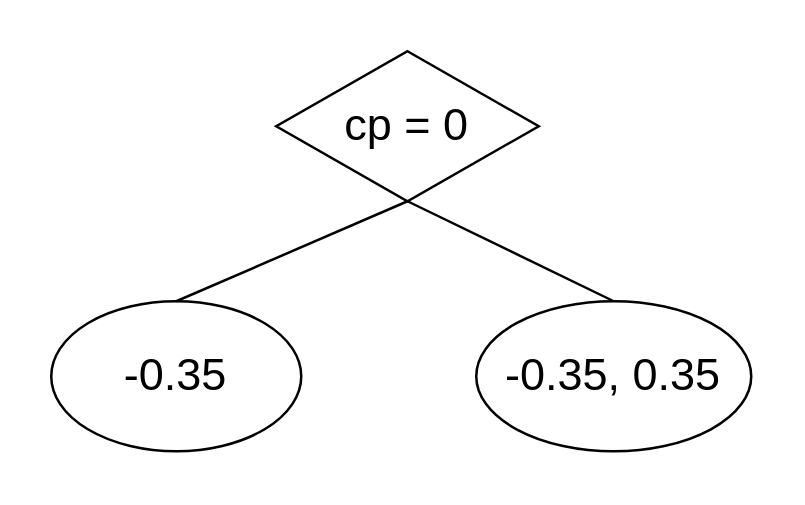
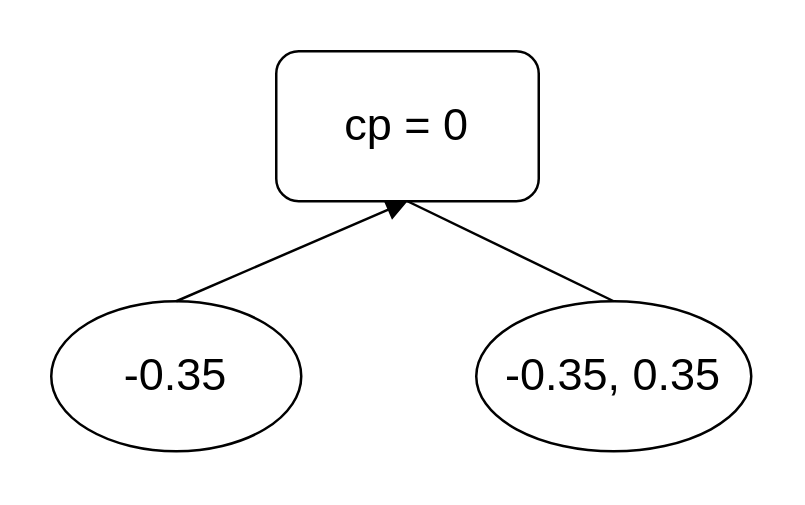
  <mxCell id="0" />
  <mxCell id="1" parent="0" />
- <mxCell id="2" value="&lt;font style=&quot;font-size: 18px&quot;&gt;cp = 0&lt;/font&gt;" style="rhombus;whiteSpace=wrap;html=1;" vertex="1" parent="1"><mxGeometry x="110" y="20" width="105" height="60" as="geometry" /></mxCell>
+ <mxCell id="2" value="&lt;font style=&quot;font-size: 18px&quot;&gt;cp = 0&lt;/font&gt;" style="rounded=1;whiteSpace=wrap;html=1;" vertex="1" parent="1"><mxGeometry x="110" y="20" width="105" height="60" as="geometry" /></mxCell>
  <mxCell id="3" value="&lt;font style=&quot;font-size: 18px&quot;&gt;-0.35&lt;/font&gt;" style="ellipse;whiteSpace=wrap;html=1;" vertex="1" parent="1"><mxGeometry x="20" y="120" width="100" height="60" as="geometry" /></mxCell>
  <mxCell id="4" value="&lt;font style=&quot;font-size: 18px&quot;&gt;-0.35, 0.35&lt;/font&gt;" style="ellipse;whiteSpace=wrap;html=1;" vertex="1" parent="1"><mxGeometry x="190" y="120" width="110" height="60" as="geometry" /></mxCell>
- <mxCell id="5" value="" style="endArrow=none;html=1;exitX=0.5;exitY=0;exitDx=0;exitDy=0;entryX=0.5;entryY=1;entryDx=0;entryDy=0;" edge="1" parent="1" source="3" target="2"><mxGeometry width="50" height="50" relative="1" as="geometry"><mxPoint x="350" y="150" as="sourcePoint" /><mxPoint x="400" y="100" as="targetPoint" /></mxGeometry></mxCell>
+ <mxCell id="5" value="" style="endArrow=block;html=1;exitX=0.5;exitY=0;exitDx=0;exitDy=0;entryX=0.5;entryY=1;entryDx=0;entryDy=0;" edge="1" parent="1" source="3" target="2"><mxGeometry width="50" height="50" relative="1" as="geometry"><mxPoint x="350" y="150" as="sourcePoint" /><mxPoint x="400" y="100" as="targetPoint" /></mxGeometry></mxCell>
  <mxCell id="6" value="" style="endArrow=none;html=1;exitX=0.5;exitY=1;exitDx=0;exitDy=0;entryX=0.5;entryY=0;entryDx=0;entryDy=0;" edge="1" parent="1" source="2" target="4"><mxGeometry width="50" height="50" relative="1" as="geometry"><mxPoint x="320" y="130" as="sourcePoint" /><mxPoint x="370" y="80" as="targetPoint" /></mxGeometry></mxCell>
